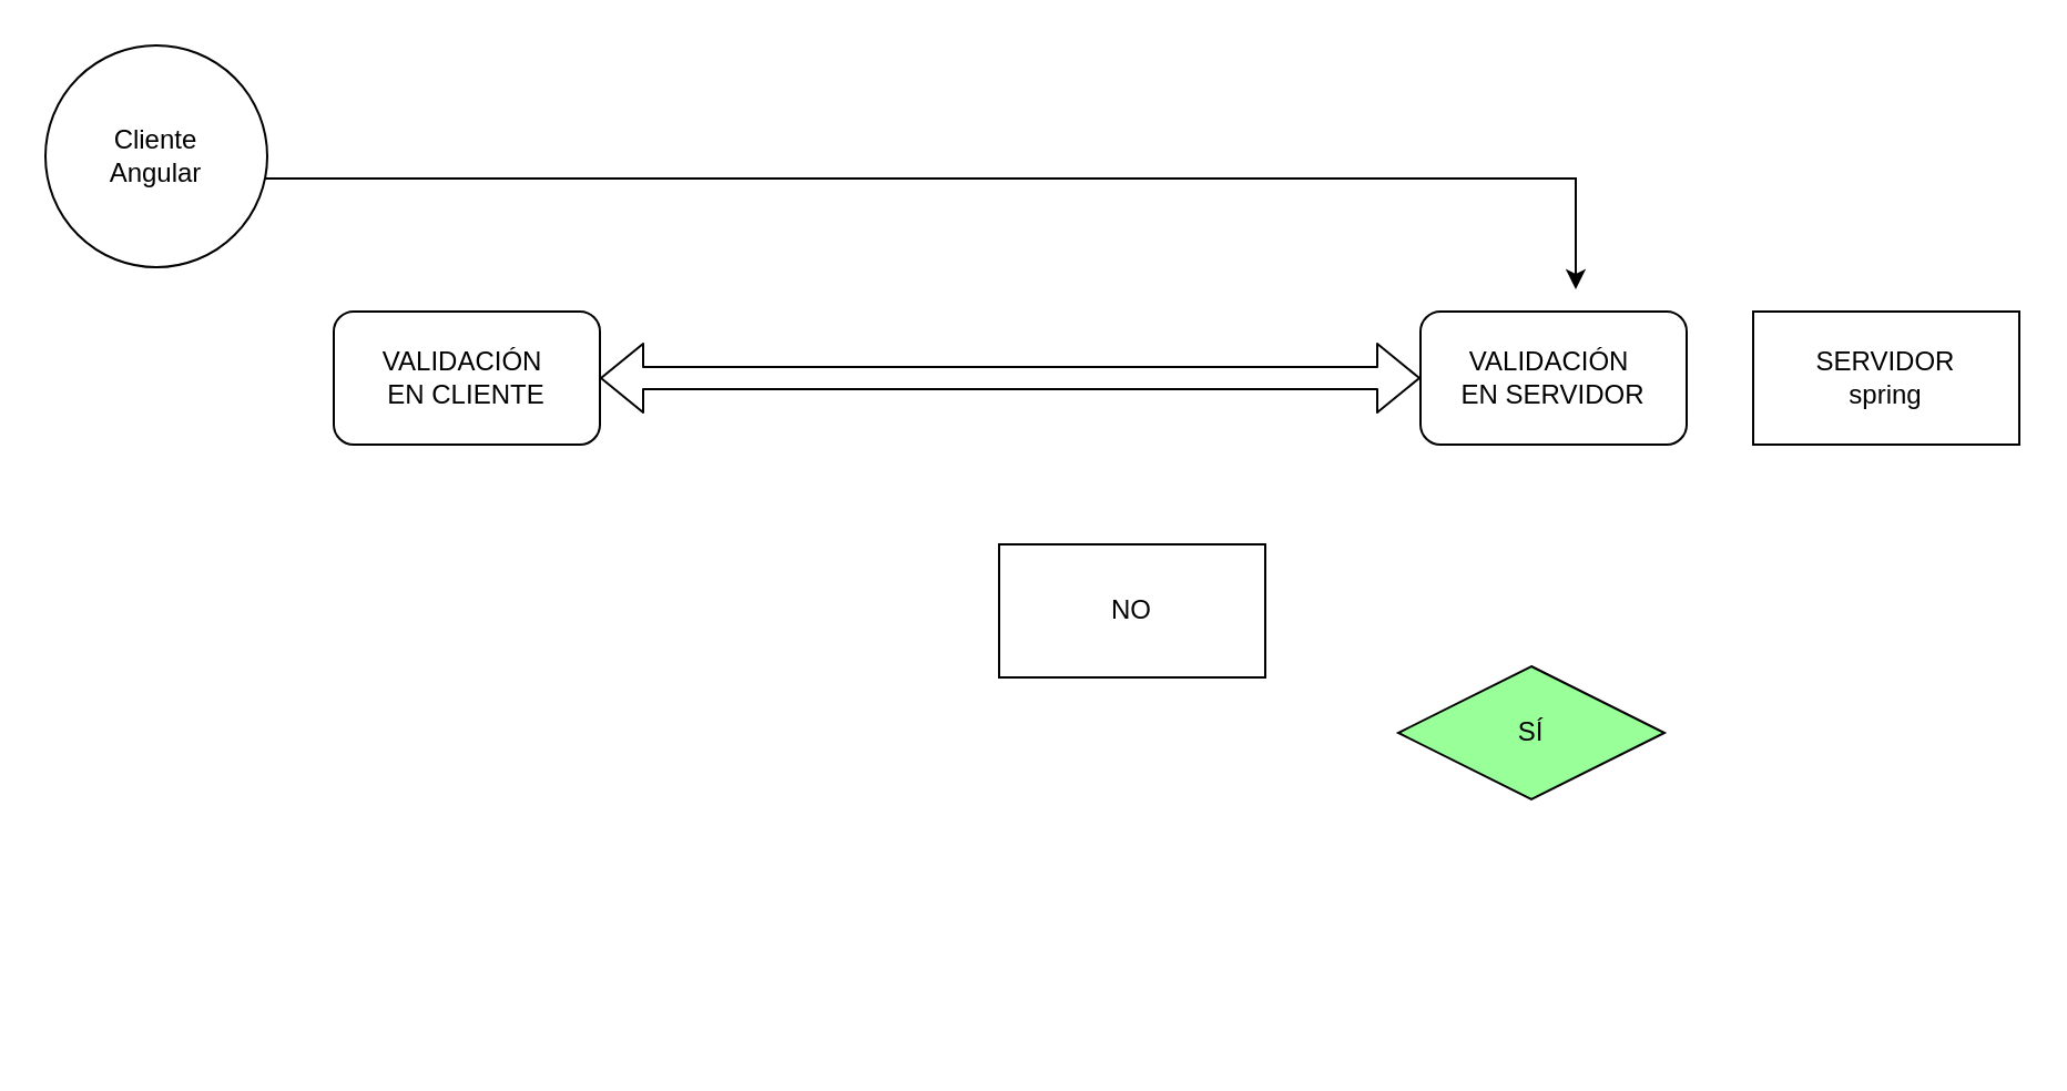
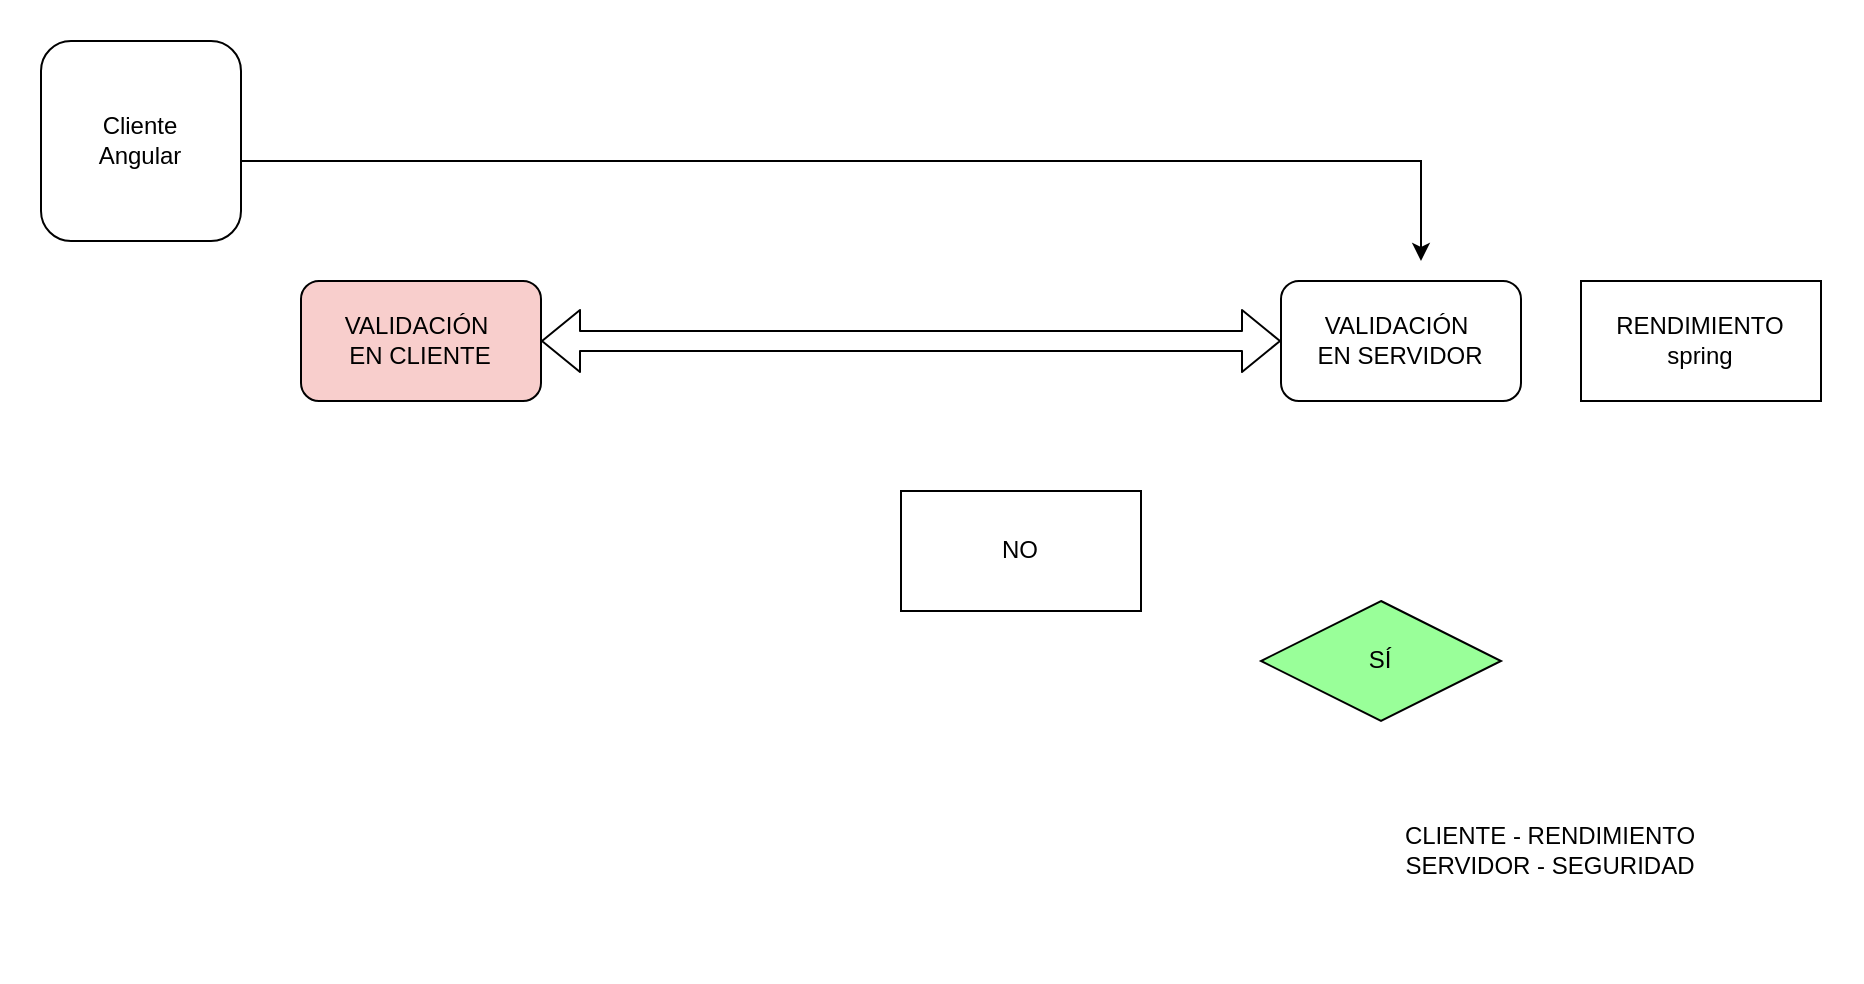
  <mxCell id="0" />
  <mxCell id="1" parent="0" />
  <mxCell id="2" style="edgeStyle=orthogonalEdgeStyle;rounded=0;orthogonalLoop=1;jettySize=auto;html=1;" edge="1" parent="1" source="3"><mxGeometry relative="1" as="geometry"><mxPoint x="710" y="130" as="targetPoint" /><Array as="points"><mxPoint x="100" y="80" /><mxPoint x="100" y="80" /></Array></mxGeometry></mxCell>
- <mxCell id="3" value="Cliente&lt;br&gt;Angular" style="ellipse;whiteSpace=wrap;html=1;aspect=fixed;" vertex="1" parent="1"><mxGeometry x="20" y="20" width="100" height="100" as="geometry" /></mxCell>
- <mxCell id="4" value="SERVIDOR&lt;br&gt;spring" style="rounded=0;whiteSpace=wrap;html=1;" vertex="1" parent="1"><mxGeometry x="790" y="140" width="120" height="60" as="geometry" /></mxCell>
- <mxCell id="5" value="VALIDACIÓN&amp;nbsp;&lt;br&gt;EN CLIENTE" style="rounded=1;whiteSpace=wrap;html=1;" vertex="1" parent="1"><mxGeometry x="150" y="140" width="120" height="60" as="geometry" /></mxCell>
+ <mxCell id="3" value="Cliente&lt;br&gt;Angular" style="whiteSpace=wrap;html=1;aspect=fixed;rounded=1;" vertex="1" parent="1"><mxGeometry x="20" y="20" width="100" height="100" as="geometry" /></mxCell>
+ <mxCell id="4" value="RENDIMIENTO&lt;br&gt;spring" style="rounded=0;whiteSpace=wrap;html=1;" vertex="1" parent="1"><mxGeometry x="790" y="140" width="120" height="60" as="geometry" /></mxCell>
+ <mxCell id="5" value="VALIDACIÓN&amp;nbsp;&lt;br&gt;EN CLIENTE" style="rounded=1;whiteSpace=wrap;html=1;fillColor=#f8cecc;" vertex="1" parent="1"><mxGeometry x="150" y="140" width="120" height="60" as="geometry" /></mxCell>
  <mxCell id="6" value="" style="shape=flexArrow;endArrow=classic;startArrow=classic;html=1;entryX=0;entryY=0.5;entryDx=0;entryDy=0;exitX=1;exitY=0.5;exitDx=0;exitDy=0;" edge="1" parent="1" source="5" target="7"><mxGeometry width="100" height="100" relative="1" as="geometry"><mxPoint x="380" y="270" as="sourcePoint" /><mxPoint x="480" y="170" as="targetPoint" /></mxGeometry></mxCell>
  <mxCell id="7" value="VALIDACIÓN&amp;nbsp;&lt;br&gt;EN SERVIDOR" style="rounded=1;whiteSpace=wrap;html=1;" vertex="1" parent="1"><mxGeometry x="640" y="140" width="120" height="60" as="geometry" /></mxCell>
  <mxCell id="8" value="SÍ" style="rhombus;whiteSpace=wrap;html=1;fillColor=#99FF99;" vertex="1" parent="1"><mxGeometry x="630" y="300" width="120" height="60" as="geometry" /></mxCell>
  <mxCell id="9" value="NO" style="rounded=0;whiteSpace=wrap;html=1;" vertex="1" parent="1"><mxGeometry x="450" y="245" width="120" height="60" as="geometry" /></mxCell>
+ <mxCell id="10" value="CLIENTE - RENDIMIENTO&lt;br&gt;SERVIDOR - SEGURIDAD" style="text;html=1;strokeColor=none;fillColor=none;align=center;verticalAlign=middle;whiteSpace=wrap;rounded=0;" vertex="1" parent="1"><mxGeometry x="670" y="380" width="210" height="90" as="geometry" /></mxCell>
